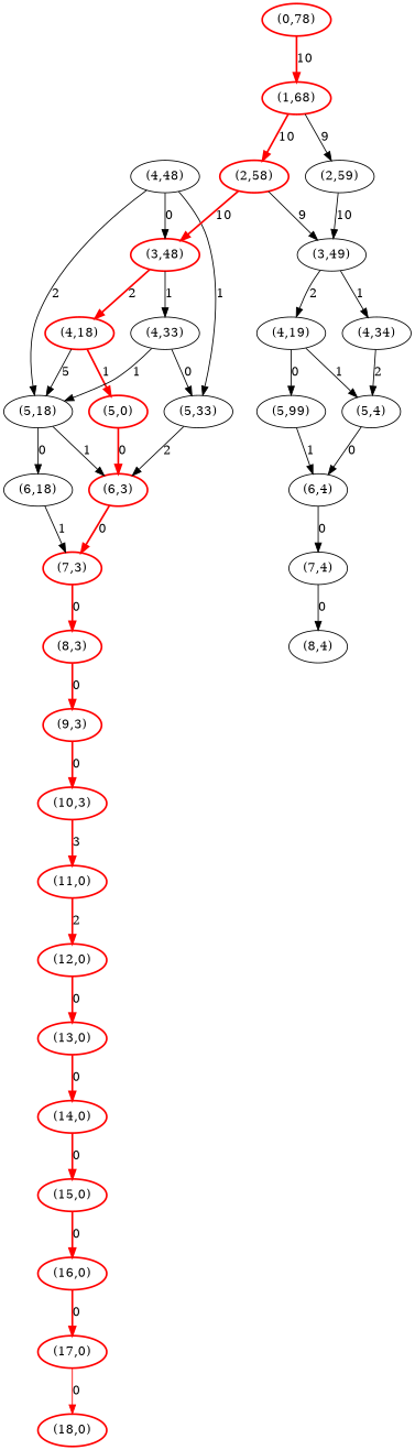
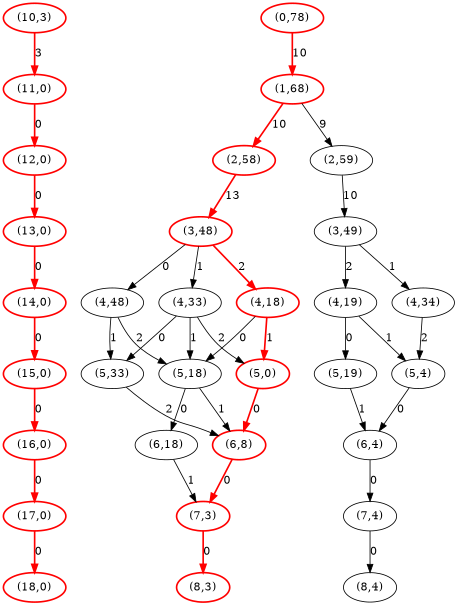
  strict digraph {
    node [color=red style=bold]
    edge [style=solid]
    n1 [label="(17,0)"]
    n2 [label="(18,0)"]
    n3 [label="(16,0)"]
    n4 [label="(15,0)"]
    n5 [label="(14,0)"]
    n6 [label="(13,0)"]
    n7 [label="(12,0)"]
    n8 [label="(11,0)"]
    n9 [label="(10,3)"]
-   n10 [label="(9,3)"]
    n11 [label="(8,3)"]
    n12 [label="(7,3)"]
-   n13 [label="(6,3)"]
+   n13 [label="(6,8)"]
    n14 [label="(5,0)"]
    n15 [label="(4,18)"]
    n16 [label="(5,18)" style=solid color=""]
    n17 [label="(6,18)" style=solid color=""]
    n18 [label="(3,48)"]
    n19 [label="(4,33)" style=solid color=""]
    n20 [label="(4,48)" style=solid color=""]
    n21 [label="(5,33)" style=solid color=""]
    n22 [label="(2,58)"]
    n23 [label="(3,49)" style=solid color=""]
    n24 [label="(4,19)" style=solid color=""]
    n25 [label="(4,34)" style=solid color=""]
    n26 [label="(7,4)" style=solid color=""]
    n27 [label="(8,4)" style=solid color=""]
    n28 [label="(6,4)" style=solid color=""]
    n29 [label="(5,4)" style=solid color=""]
-   n30 [label="(5,99)" style=solid color=""]
+   n30 [label="(5,19)" style=solid color=""]
    n31 [label="(1,68)"]
    n32 [label="(2,59)" style=solid color=""]
    n33 [label="(0,78)"]
-   n1 -> n2 [color=red label=0]
+   n1 -> n2 [color=red label=0 style=bold]
    n3 -> n1 [color=red label=0 style=bold]
    n4 -> n3 [color=red label=0 style=bold]
    n5 -> n4 [color=red label=0 style=bold]
    n6 -> n5 [color=red label=0 style=bold]
    n7 -> n6 [color=red label=0 style=bold]
-   n8 -> n7 [color=red label=2 style=bold]
+   n8 -> n7 [color=red label=0 style=bold]
    n9 -> n8 [color=red label=3 style=bold]
-   n10 -> n9 [color=red label=0 style=bold]
-   n11 -> n10 [color=red label=0 style=bold]
    n12 -> n11 [color=red label=0 style=bold]
    n13 -> n12 [color=red label=0 style=bold]
    n14 -> n13 [color=red label=0 style=bold]
    n15 -> n14 [color=red label=1 style=bold]
-   n15 -> n16 [label=5]
+   n15 -> n16 [label=0]
    n16 -> n13 [label=1]
    n16 -> n17 [label=0]
    n17 -> n12 [label=1]
    n18 -> n15 [color=red label=2 style=bold]
    n18 -> n19 [label=1]
-   n20 -> n18 [label=0]
+   n18 -> n20 [label=0]
+   n19 -> n14 [label=2]
    n19 -> n16 [label=1]
    n19 -> n21 [label=0]
    n20 -> n16 [label=2]
    n20 -> n21 [label=1]
    n21 -> n13 [label=2]
-   n22 -> n18 [color=red label=10 style=bold]
-   n22 -> n23 [label=9]
+   n22 -> n18 [color=red label=13 style=bold]
    n23 -> n24 [label=2]
    n23 -> n25 [label=1]
    n24 -> n29 [label=1]
    n24 -> n30 [label=0]
    n25 -> n29 [label=2]
    n26 -> n27 [label=0]
    n28 -> n26 [label=0]
    n29 -> n28 [label=0]
    n30 -> n28 [label=1]
    n31 -> n22 [color=red label=10 style=bold]
    n31 -> n32 [label=9]
    n32 -> n23 [label=10]
    n33 -> n31 [color=red label=10 style=bold]
  }
